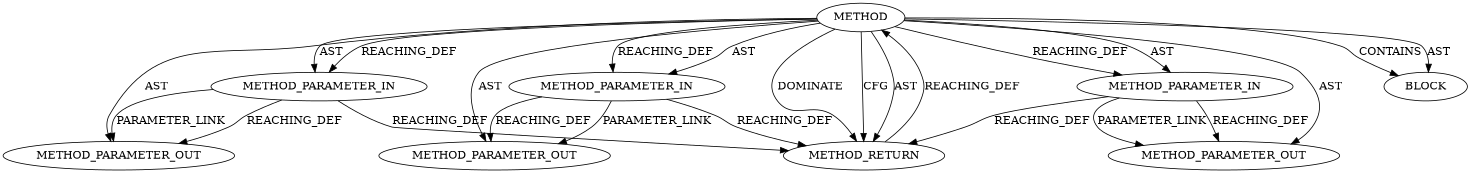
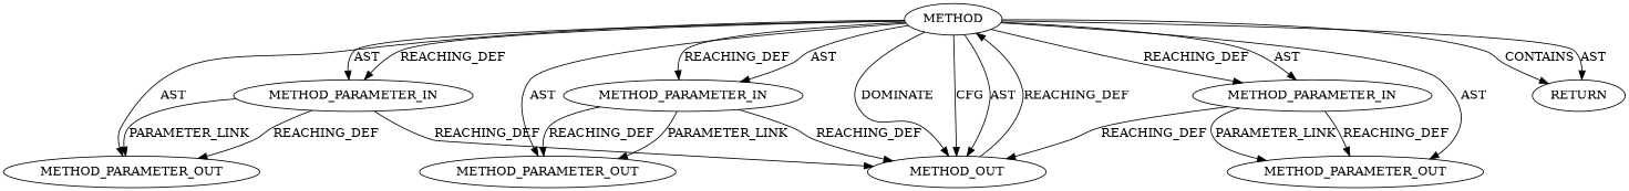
  digraph {
    node [CODE=p1 EVALUATION_STRATEGY=BY_VALUE IS_VARIADIC=false ORDER=1 TYPE_FULL_NAME=ANY]
    n1 [INDEX=1 NAME=p1 label=METHOD_PARAMETER_OUT]
    n2 [AST_PARENT_FULL_NAME="<global>" AST_PARENT_TYPE=NAMESPACE_BLOCK CODE="<empty>" FILENAME="<empty>" FULL_NAME=RSMBLY_BITMASK_IS_COMPLETE IS_EXTERNAL=true NAME=RSMBLY_BITMASK_IS_COMPLETE ORDER=0 label=METHOD EVALUATION_STRATEGY="" IS_VARIADIC="" TYPE_FULL_NAME=""]
    n3 [CODE=p3 INDEX=3 NAME=p3 ORDER=3 label=METHOD_PARAMETER_OUT]
-   n4 [ARGUMENT_INDEX=1 CODE="<empty>" label=BLOCK EVALUATION_STRATEGY="" IS_VARIADIC=""]
+   n4 [ARGUMENT_INDEX=1 CODE="<empty>" label=RETURN EVALUATION_STRATEGY="" IS_VARIADIC=""]
    n5 [CODE=p3 INDEX=3 NAME=p3 ORDER=3 label=METHOD_PARAMETER_IN]
    n6 [INDEX=1 NAME=p1 label=METHOD_PARAMETER_IN]
    n7 [CODE=p2 INDEX=2 NAME=p2 ORDER=2 label=METHOD_PARAMETER_OUT]
-   n8 [CODE=RET ORDER=2 label=METHOD_RETURN IS_VARIADIC=""]
+   n8 [CODE=RET ORDER=2 label=METHOD_OUT IS_VARIADIC=""]
    n9 [CODE=p2 INDEX=2 NAME=p2 ORDER=2 label=METHOD_PARAMETER_IN]
    n2 -> n1 [label=AST]
    n2 -> n3 [label=AST]
    n2 -> n4 [label=CONTAINS]
    n2 -> n4 [label=AST]
    n2 -> n5 [label=REACHING_DEF]
    n2 -> n5 [label=AST]
    n2 -> n6 [label=AST]
    n2 -> n6 [label=REACHING_DEF]
    n2 -> n7 [label=AST]
    n2 -> n8 [label=DOMINATE]
    n2 -> n8 [label=CFG]
    n2 -> n8 [label=AST]
    n2 -> n9 [label=REACHING_DEF]
    n2 -> n9 [label=AST]
    n5 -> n3 [VARIABLE=p3 label=REACHING_DEF]
    n5 -> n3 [label=PARAMETER_LINK]
    n5 -> n8 [VARIABLE=p3 label=REACHING_DEF]
    n6 -> n1 [VARIABLE=p1 label=REACHING_DEF]
    n6 -> n1 [label=PARAMETER_LINK]
    n6 -> n8 [VARIABLE=p1 label=REACHING_DEF]
    n8 -> n2 [label=REACHING_DEF]
    n9 -> n7 [label=PARAMETER_LINK]
    n9 -> n7 [VARIABLE=p2 label=REACHING_DEF]
    n9 -> n8 [VARIABLE=p2 label=REACHING_DEF]
  }
